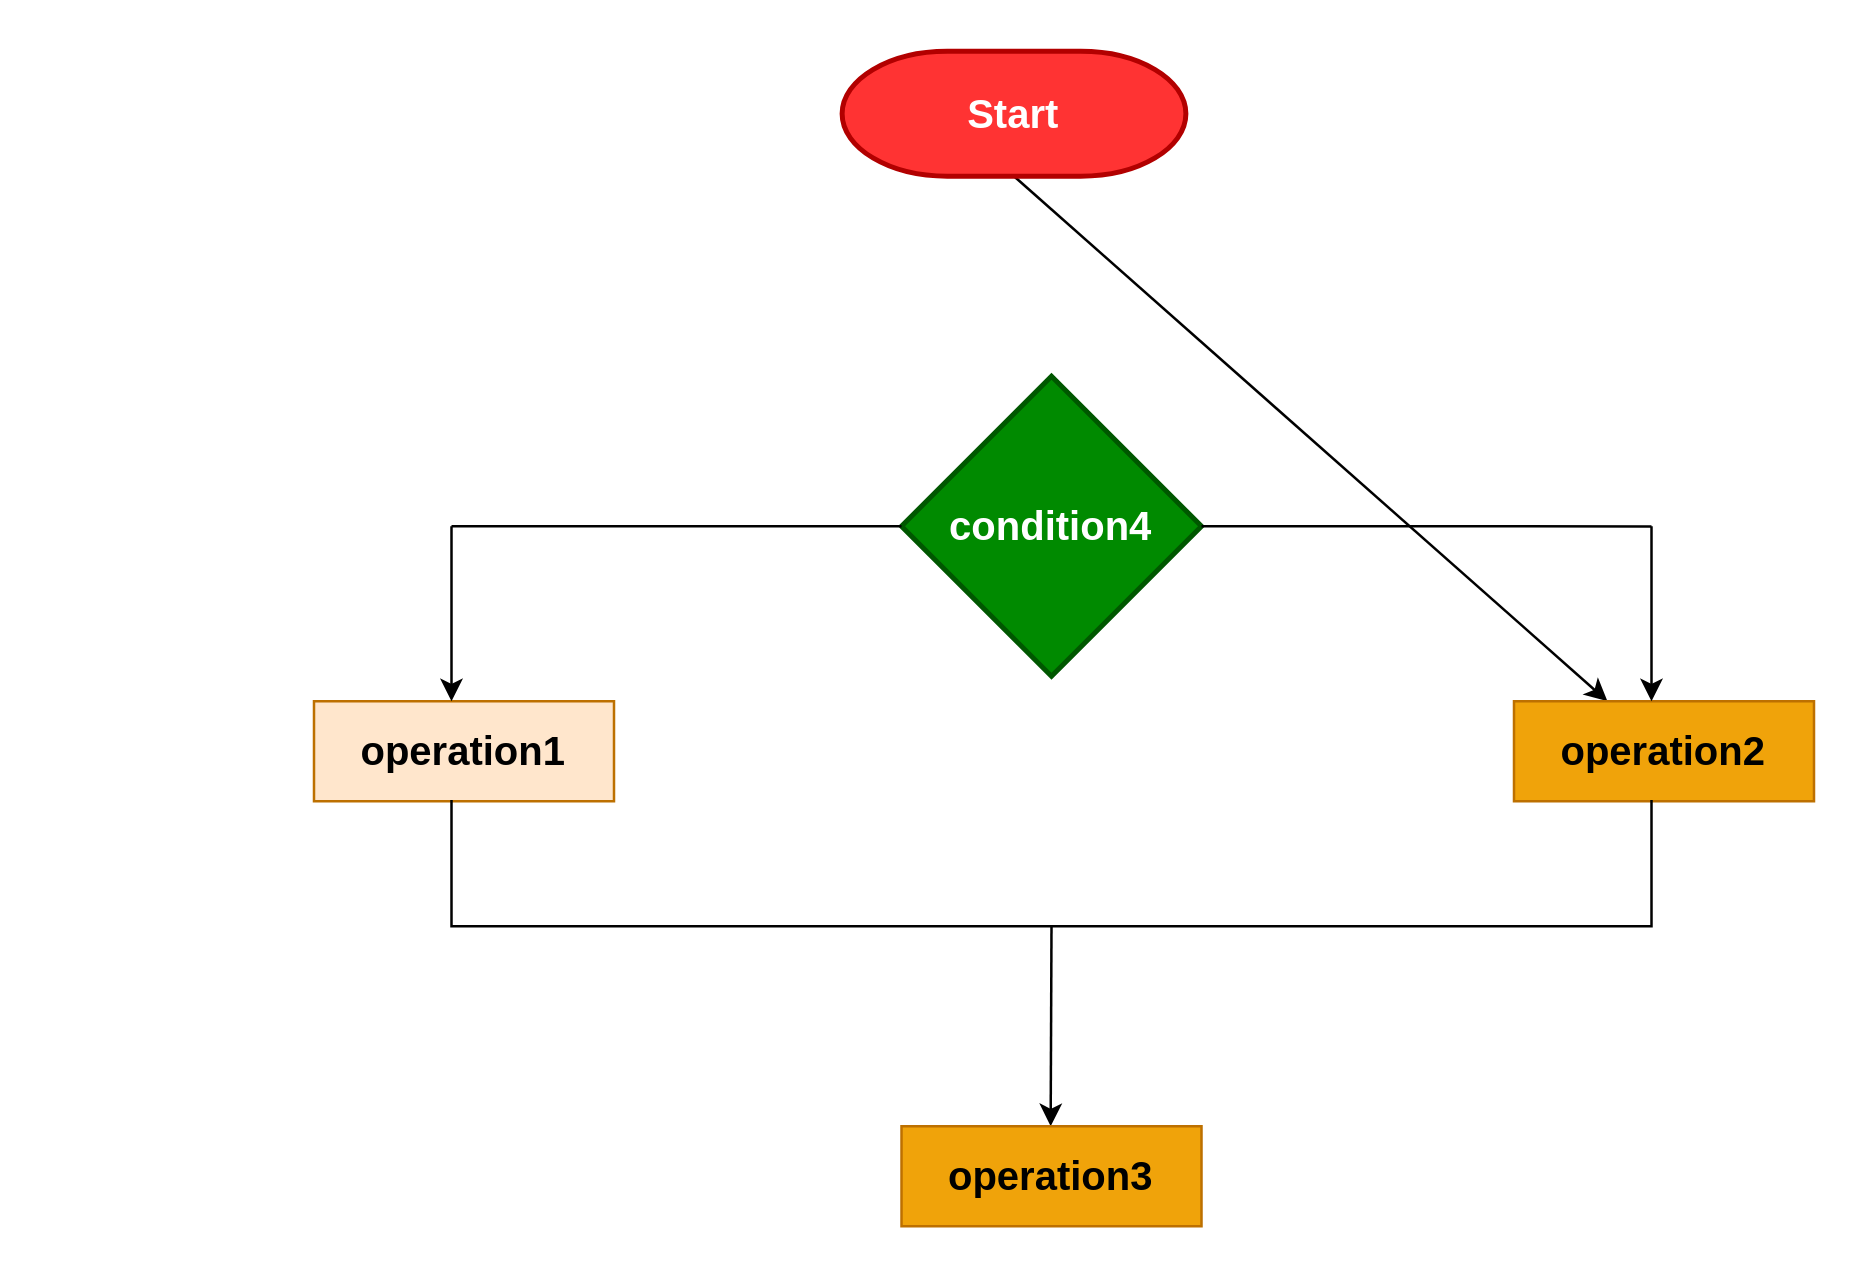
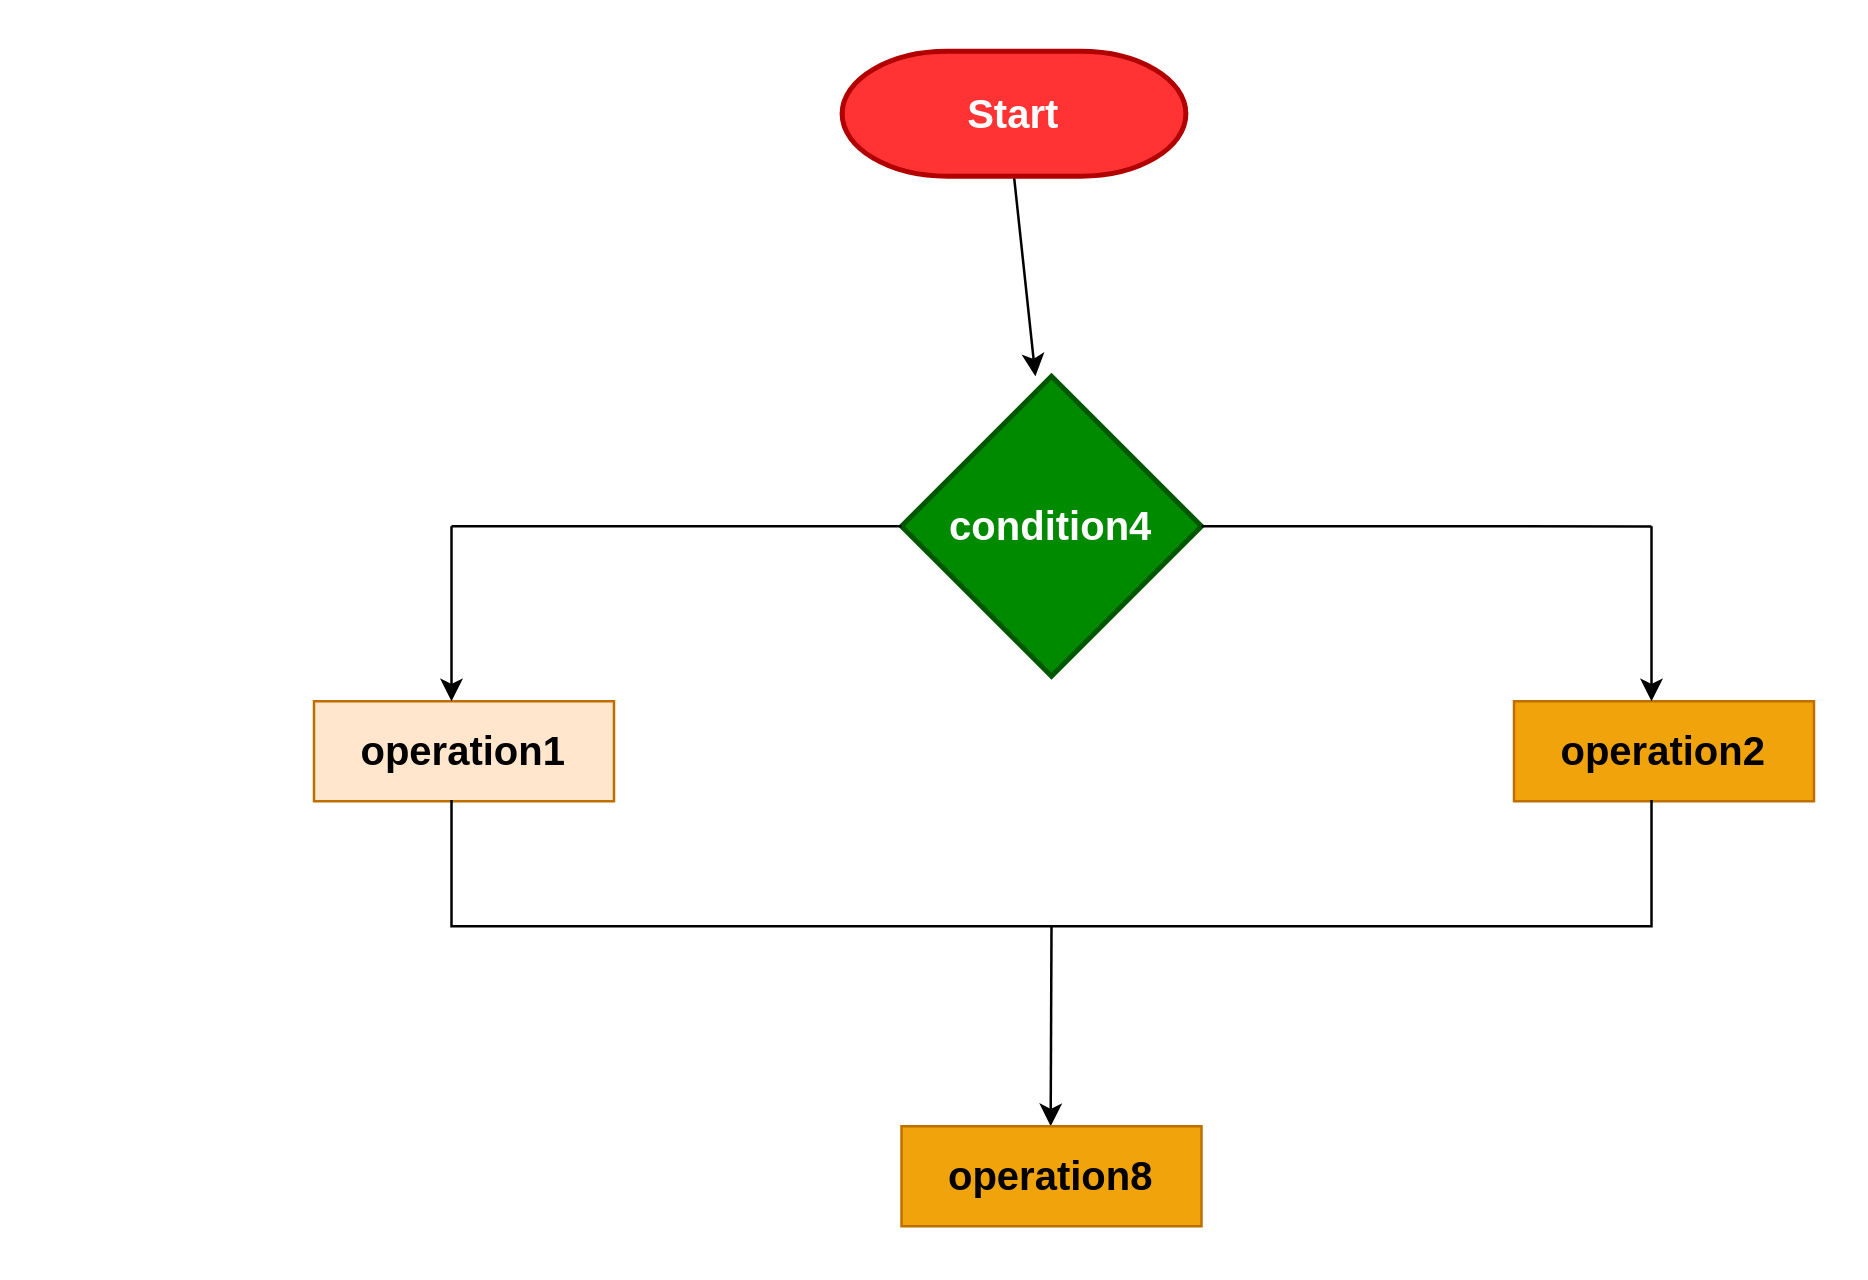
  <mxCell id="0" />
  <mxCell id="1" parent="0" />
- <mxCell id="2" style="edgeStyle=none;html=1;exitX=0.5;exitY=1;exitDx=0;exitDy=0;exitPerimeter=0;fontSize=16;fontColor=#FFFFFF;" edge="1" parent="1" source="3" target="7"><mxGeometry relative="1" as="geometry" /></mxCell>
+ <mxCell id="2" style="edgeStyle=none;html=1;exitX=0.5;exitY=1;exitDx=0;exitDy=0;exitPerimeter=0;fontSize=16;fontColor=#FFFFFF;" edge="1" parent="1" source="3" target="5"><mxGeometry relative="1" as="geometry" /></mxCell>
  <mxCell id="3" value="&lt;b style=&quot;font-size: 16px;&quot;&gt;&lt;font style=&quot;font-size: 16px;&quot;&gt;Start&lt;/font&gt;&lt;/b&gt;" style="strokeWidth=2;html=1;shape=mxgraph.flowchart.terminator;whiteSpace=wrap;fillColor=#FF3333;fontColor=#ffffff;strokeColor=#B20000;fontStyle=0;fontSize=16;" vertex="1" parent="1"><mxGeometry x="336.25" y="20" width="137.5" height="50" as="geometry" /></mxCell>
  <mxCell id="4" value="&lt;b&gt;if condition1:&lt;br&gt;&lt;span style=&quot;white-space: pre&quot;&gt;&#09;&lt;/span&gt;operation1&lt;br&gt;else:&lt;br&gt;&lt;span style=&quot;white-space: pre&quot;&gt;&#09;&lt;/span&gt;operation2&lt;br&gt;operation3&lt;br&gt;&lt;/b&gt;" style="text;html=1;align=left;verticalAlign=middle;resizable=0;points=[];autosize=1;strokeColor=none;fillColor=none;fontSize=16;labelBorderColor=none;fontColor=#FFFFFF;" vertex="1" parent="1"><mxGeometry x="20" y="30" width="130" height="100" as="geometry" /></mxCell>
  <mxCell id="5" value="condition4" style="strokeWidth=2;html=1;shape=mxgraph.flowchart.decision;whiteSpace=wrap;labelBorderColor=none;fontSize=16;fillColor=#008a00;strokeColor=#005700;fontColor=#ffffff;fontStyle=1" vertex="1" parent="1"><mxGeometry x="360" y="150" width="120" height="120" as="geometry" /></mxCell>
  <mxCell id="6" value="operation1" style="rounded=0;whiteSpace=wrap;html=1;labelBorderColor=none;fontSize=16;fontColor=#000000;fillColor=#ffe6cc;strokeColor=#BD7000;fontStyle=1;" vertex="1" parent="1"><mxGeometry x="125" y="280" width="120" height="40" as="geometry" /></mxCell>
  <mxCell id="7" value="operation2" style="rounded=0;whiteSpace=wrap;html=1;labelBorderColor=none;fontSize=16;fontColor=#000000;fillColor=#f0a30a;strokeColor=#BD7000;fontStyle=1" vertex="1" parent="1"><mxGeometry x="605" y="280" width="120" height="40" as="geometry" /></mxCell>
  <mxCell id="8" value="" style="endArrow=classic;html=1;fontSize=16;fontColor=#FFFFFF;" edge="1" parent="1"><mxGeometry width="50" height="50" relative="1" as="geometry"><mxPoint x="180" y="210" as="sourcePoint" /><mxPoint x="180" y="280" as="targetPoint" /></mxGeometry></mxCell>
  <mxCell id="9" value="" style="endArrow=none;html=1;fontSize=16;fontColor=#FFFFFF;" edge="1" parent="1"><mxGeometry width="50" height="50" relative="1" as="geometry"><mxPoint x="180" y="210" as="sourcePoint" /><mxPoint x="360" y="210" as="targetPoint" /></mxGeometry></mxCell>
  <mxCell id="10" value="" style="endArrow=none;html=1;fontSize=16;fontColor=#FFFFFF;exitX=1;exitY=0.5;exitDx=0;exitDy=0;exitPerimeter=0;" edge="1" parent="1" source="5"><mxGeometry width="50" height="50" relative="1" as="geometry"><mxPoint x="487.5" y="209.77" as="sourcePoint" /><mxPoint x="660" y="210.06" as="targetPoint" /></mxGeometry></mxCell>
  <mxCell id="11" value="" style="endArrow=classic;html=1;fontSize=16;fontColor=#FFFFFF;entryX=0.5;entryY=0;entryDx=0;entryDy=0;" edge="1" parent="1"><mxGeometry width="50" height="50" relative="1" as="geometry"><mxPoint x="660" y="210" as="sourcePoint" /><mxPoint x="660" y="280" as="targetPoint" /></mxGeometry></mxCell>
  <mxCell id="12" style="edgeStyle=none;html=1;exitX=0.5;exitY=1;exitDx=0;exitDy=0;fontSize=16;fontColor=#FFFFFF;" edge="1" parent="1" source="13"><mxGeometry relative="1" as="geometry"><mxPoint x="419.667" y="450" as="targetPoint" /></mxGeometry></mxCell>
  <mxCell id="13" value="" style="shape=partialRectangle;whiteSpace=wrap;html=1;bottom=1;right=1;left=1;top=0;fillColor=none;routingCenterX=-0.5;labelBorderColor=none;fontSize=16;fontColor=#FFFFFF;" vertex="1" parent="1"><mxGeometry x="180" y="320" width="480" height="50" as="geometry" /></mxCell>
- <mxCell id="14" value="operation3" style="rounded=0;whiteSpace=wrap;html=1;labelBorderColor=none;fontSize=16;fontColor=#000000;fillColor=#f0a30a;strokeColor=#BD7000;fontStyle=1" vertex="1" parent="1"><mxGeometry x="360" y="450" width="120" height="40" as="geometry" /></mxCell>
+ <mxCell id="14" value="operation8" style="rounded=0;whiteSpace=wrap;html=1;labelBorderColor=none;fontSize=16;fontColor=#000000;fillColor=#f0a30a;strokeColor=#BD7000;fontStyle=1" vertex="1" parent="1"><mxGeometry x="360" y="450" width="120" height="40" as="geometry" /></mxCell>
